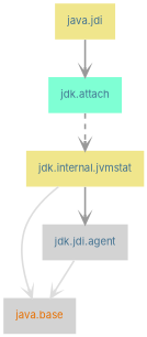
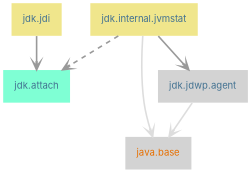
  digraph {
    fontname=Inter
    nodesep=.5
    pencolor=transparent
    ranksep=0.600000
    node [fillcolor=lightgrey fontcolor="#437291" fontname=Inter fontsize=12 group=jdk margin=".2,.2" shape=plaintext style=filled]
    edge [arrowhead=open arrowsize=1 color="#999999" fontname=Inter penwidth=2]
    "java.base" [fontcolor="#e76f00" group=java]
    "jdk.attach" [fillcolor=aquamarine]
    "jdk.internal.jvmstat" [fillcolor=khaki]
-   "jdk.jdi" [fillcolor=khaki label="java.jdi"]
-   "jdk.jdwp.agent" [label="jdk.jdi.agent"]
+   "jdk.jdi" [fillcolor=khaki]
+   "jdk.jdwp.agent"
    subgraph sub_1 {
      "java.base"
    }
    subgraph sub_2 {
      "jdk.attach"
      "jdk.internal.jvmstat"
      "jdk.jdi"
      "jdk.jdwp.agent"
    }
-   "jdk.attach" -> "jdk.internal.jvmstat" [style=dashed]
+   "jdk.internal.jvmstat" -> "jdk.attach" [style=dashed]
    "jdk.internal.jvmstat" -> "java.base" [color="#dddddd"]
    "jdk.internal.jvmstat" -> "jdk.jdwp.agent" [style=solid]
    "jdk.jdi" -> "jdk.attach" [style=bold]
    "jdk.jdwp.agent" -> "java.base" [color="#dddddd"]
  }
